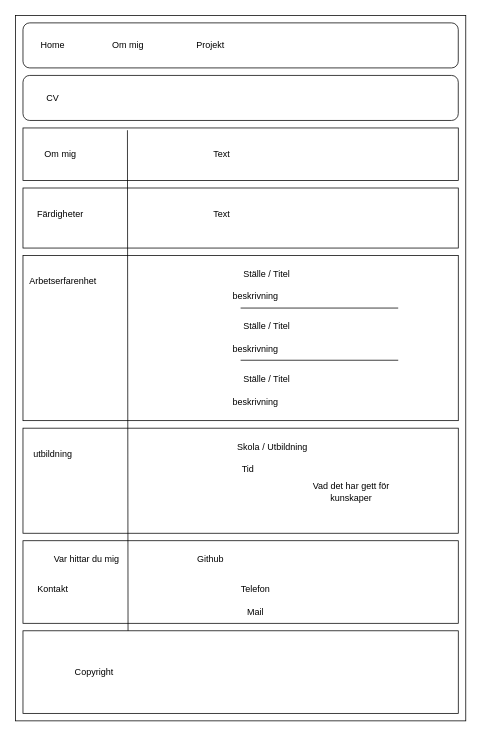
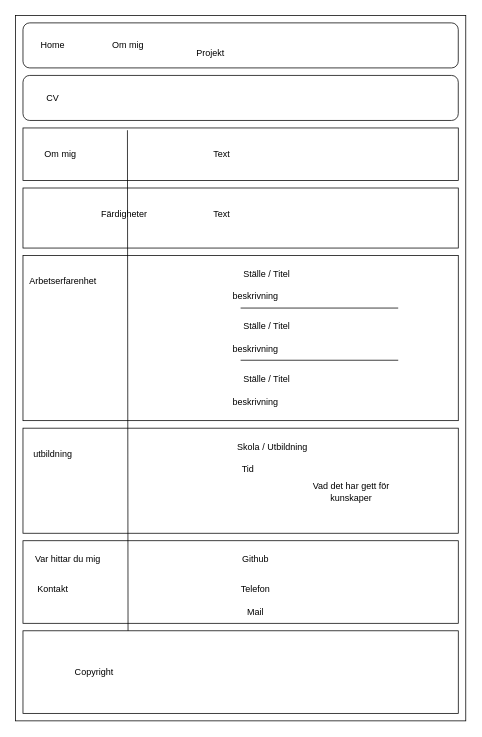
  <mxCell id="0" />
  <mxCell id="1" parent="0" />
  <mxCell id="2" value="" style="rounded=0;whiteSpace=wrap;html=1;" vertex="1" parent="1"><mxGeometry x="20" y="20" width="600" height="940" as="geometry" /></mxCell>
  <mxCell id="3" value="" style="rounded=1;whiteSpace=wrap;html=1;" vertex="1" parent="1"><mxGeometry x="30" y="30" width="580" height="60" as="geometry" /></mxCell>
  <mxCell id="4" value="Home" style="text;html=1;align=center;verticalAlign=middle;whiteSpace=wrap;rounded=0;" vertex="1" parent="1"><mxGeometry x="40" y="45" width="60" height="30" as="geometry" /></mxCell>
  <mxCell id="5" value="Om mig" style="text;html=1;align=center;verticalAlign=middle;whiteSpace=wrap;rounded=0;" vertex="1" parent="1"><mxGeometry x="140" y="45" width="60" height="30" as="geometry" /></mxCell>
- <mxCell id="6" value="Projekt" style="text;html=1;align=center;verticalAlign=middle;whiteSpace=wrap;rounded=0;" vertex="1" parent="1"><mxGeometry x="250" y="45" width="60" height="30" as="geometry" /></mxCell>
+ <mxCell id="6" value="Projekt" style="text;html=1;align=center;verticalAlign=middle;whiteSpace=wrap;rounded=0;" vertex="1" parent="1"><mxGeometry x="250" y="55" width="60" height="30" as="geometry" /></mxCell>
  <mxCell id="7" value="" style="rounded=1;whiteSpace=wrap;html=1;" vertex="1" parent="1"><mxGeometry x="30" y="100" width="580" height="60" as="geometry" /></mxCell>
  <mxCell id="8" value="CV" style="text;html=1;align=center;verticalAlign=middle;whiteSpace=wrap;rounded=0;" vertex="1" parent="1"><mxGeometry x="40" y="115" width="60" height="30" as="geometry" /></mxCell>
  <mxCell id="9" value="" style="rounded=0;whiteSpace=wrap;html=1;" vertex="1" parent="1"><mxGeometry x="30" y="170" width="580" height="70" as="geometry" /></mxCell>
  <mxCell id="10" value="Om mig" style="text;html=1;align=center;verticalAlign=middle;whiteSpace=wrap;rounded=0;" vertex="1" parent="1"><mxGeometry x="50" y="190" width="60" height="30" as="geometry" /></mxCell>
  <mxCell id="11" value="Text" style="text;html=1;align=center;verticalAlign=middle;whiteSpace=wrap;rounded=0;" vertex="1" parent="1"><mxGeometry x="265" y="190" width="60" height="30" as="geometry" /></mxCell>
  <mxCell id="12" value="" style="rounded=0;whiteSpace=wrap;html=1;" vertex="1" parent="1"><mxGeometry x="30" y="250" width="580" height="80" as="geometry" /></mxCell>
- <mxCell id="13" value="Färdigheter" style="text;html=1;align=center;verticalAlign=middle;whiteSpace=wrap;rounded=0;" vertex="1" parent="1"><mxGeometry x="50" y="270" width="60" height="30" as="geometry" /></mxCell>
+ <mxCell id="13" value="Färdigheter" style="text;html=1;align=center;verticalAlign=middle;whiteSpace=wrap;rounded=0;" vertex="1" parent="1"><mxGeometry x="135" y="270" width="60" height="30" as="geometry" /></mxCell>
  <mxCell id="14" value="Text" style="text;html=1;align=center;verticalAlign=middle;whiteSpace=wrap;rounded=0;" vertex="1" parent="1"><mxGeometry x="265" y="270" width="60" height="30" as="geometry" /></mxCell>
  <mxCell id="15" value="" style="rounded=0;whiteSpace=wrap;html=1;" vertex="1" parent="1"><mxGeometry x="30" y="340" width="580" height="220" as="geometry" /></mxCell>
  <mxCell id="16" value="Arbetserfarenhet" style="text;html=1;align=center;verticalAlign=middle;whiteSpace=wrap;rounded=0;" vertex="1" parent="1"><mxGeometry x="40" y="360" width="87" height="30" as="geometry" /></mxCell>
  <mxCell id="17" value="" style="endArrow=none;html=1;rounded=0;entryX=0.862;entryY=0.318;entryDx=0;entryDy=0;entryPerimeter=0;exitX=0.5;exitY=0.318;exitDx=0;exitDy=0;exitPerimeter=0;" edge="1" parent="1" source="15" target="15"><mxGeometry width="50" height="50" relative="1" as="geometry"><mxPoint x="300" y="340" as="sourcePoint" /><mxPoint x="350" y="290" as="targetPoint" /></mxGeometry></mxCell>
  <mxCell id="18" value="Ställe / Titel" style="text;html=1;align=center;verticalAlign=middle;whiteSpace=wrap;rounded=0;" vertex="1" parent="1"><mxGeometry x="310" y="350" width="90" height="30" as="geometry" /></mxCell>
  <mxCell id="19" value="beskrivning" style="text;html=1;align=center;verticalAlign=middle;whiteSpace=wrap;rounded=0;" vertex="1" parent="1"><mxGeometry x="310" y="380" width="60" height="30" as="geometry" /></mxCell>
  <mxCell id="20" value="" style="endArrow=none;html=1;rounded=0;entryX=0.862;entryY=0.318;entryDx=0;entryDy=0;entryPerimeter=0;exitX=0.5;exitY=0.318;exitDx=0;exitDy=0;exitPerimeter=0;" edge="1" parent="1"><mxGeometry width="50" height="50" relative="1" as="geometry"><mxPoint x="320" y="479.5" as="sourcePoint" /><mxPoint x="530" y="479.5" as="targetPoint" /></mxGeometry></mxCell>
  <mxCell id="21" value="Ställe / Titel" style="text;html=1;align=center;verticalAlign=middle;whiteSpace=wrap;rounded=0;" vertex="1" parent="1"><mxGeometry x="310" y="419.5" width="90" height="30" as="geometry" /></mxCell>
  <mxCell id="22" value="beskrivning" style="text;html=1;align=center;verticalAlign=middle;whiteSpace=wrap;rounded=0;" vertex="1" parent="1"><mxGeometry x="310" y="449.5" width="60" height="30" as="geometry" /></mxCell>
  <mxCell id="23" value="Ställe / Titel" style="text;html=1;align=center;verticalAlign=middle;whiteSpace=wrap;rounded=0;" vertex="1" parent="1"><mxGeometry x="310" y="490" width="90" height="30" as="geometry" /></mxCell>
  <mxCell id="24" value="beskrivning" style="text;html=1;align=center;verticalAlign=middle;whiteSpace=wrap;rounded=0;" vertex="1" parent="1"><mxGeometry x="310" y="520" width="60" height="30" as="geometry" /></mxCell>
  <mxCell id="25" value="" style="rounded=0;whiteSpace=wrap;html=1;" vertex="1" parent="1"><mxGeometry x="30" y="570" width="580" height="140" as="geometry" /></mxCell>
  <mxCell id="26" value="utbildning" style="text;html=1;align=center;verticalAlign=middle;whiteSpace=wrap;rounded=0;" vertex="1" parent="1"><mxGeometry x="40" y="590" width="60" height="30" as="geometry" /></mxCell>
  <mxCell id="27" value="Skola / Utbildning" style="text;html=1;align=center;verticalAlign=middle;whiteSpace=wrap;rounded=0;" vertex="1" parent="1"><mxGeometry x="295" y="580" width="135" height="30" as="geometry" /></mxCell>
  <mxCell id="28" value="Tid" style="text;html=1;align=center;verticalAlign=middle;whiteSpace=wrap;rounded=0;" vertex="1" parent="1"><mxGeometry x="300" y="610" width="60" height="30" as="geometry" /></mxCell>
  <mxCell id="29" value="Vad det har gett för kunskaper" style="text;html=1;align=center;verticalAlign=middle;whiteSpace=wrap;rounded=0;" vertex="1" parent="1"><mxGeometry x="400" y="640" width="135" height="30" as="geometry" /></mxCell>
  <mxCell id="30" value="" style="rounded=0;whiteSpace=wrap;html=1;" vertex="1" parent="1"><mxGeometry x="30" y="720" width="580" height="110" as="geometry" /></mxCell>
  <mxCell id="31" value="Kontakt" style="text;html=1;align=center;verticalAlign=middle;whiteSpace=wrap;rounded=0;" vertex="1" parent="1"><mxGeometry x="40" y="770" width="60" height="30" as="geometry" /></mxCell>
- <mxCell id="32" value="Var hittar du mig" style="text;html=1;align=center;verticalAlign=middle;whiteSpace=wrap;rounded=0;" vertex="1" parent="1"><mxGeometry x="65" y="730" width="100" height="30" as="geometry" /></mxCell>
- <mxCell id="33" value="Github" style="text;html=1;align=center;verticalAlign=middle;whiteSpace=wrap;rounded=0;" vertex="1" parent="1"><mxGeometry x="250" y="730" width="60" height="30" as="geometry" /></mxCell>
+ <mxCell id="32" value="Var hittar du mig" style="text;html=1;align=center;verticalAlign=middle;whiteSpace=wrap;rounded=0;" vertex="1" parent="1"><mxGeometry x="40" y="730" width="100" height="30" as="geometry" /></mxCell>
+ <mxCell id="33" value="Github" style="text;html=1;align=center;verticalAlign=middle;whiteSpace=wrap;rounded=0;" vertex="1" parent="1"><mxGeometry x="310" y="730" width="60" height="30" as="geometry" /></mxCell>
  <mxCell id="34" value="Telefon" style="text;html=1;align=center;verticalAlign=middle;whiteSpace=wrap;rounded=0;" vertex="1" parent="1"><mxGeometry x="310" y="770" width="60" height="30" as="geometry" /></mxCell>
  <mxCell id="35" value="Mail" style="text;html=1;align=center;verticalAlign=middle;whiteSpace=wrap;rounded=0;" vertex="1" parent="1"><mxGeometry x="310" y="800" width="60" height="30" as="geometry" /></mxCell>
  <mxCell id="36" value="" style="endArrow=none;html=1;rounded=0;entryX=0.24;entryY=0.043;entryDx=0;entryDy=0;entryPerimeter=0;" edge="1" parent="1" target="9"><mxGeometry width="50" height="50" relative="1" as="geometry"><mxPoint x="170" y="850" as="sourcePoint" /><mxPoint x="180" y="230" as="targetPoint" /></mxGeometry></mxCell>
  <mxCell id="37" value="" style="rounded=0;whiteSpace=wrap;html=1;" vertex="1" parent="1"><mxGeometry x="30" y="840" width="580" height="110" as="geometry" /></mxCell>
  <mxCell id="38" value="Copyright" style="text;html=1;align=center;verticalAlign=middle;whiteSpace=wrap;rounded=0;" vertex="1" parent="1"><mxGeometry x="70" y="880" width="110" height="30" as="geometry" /></mxCell>
